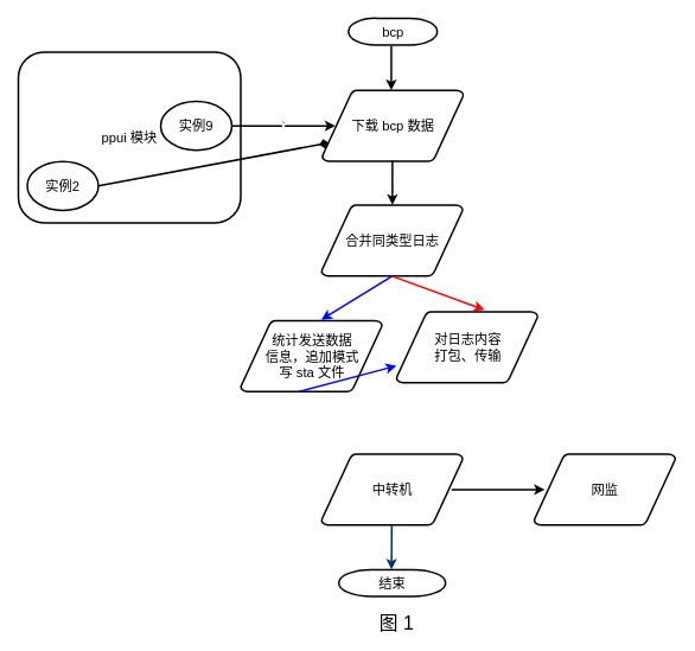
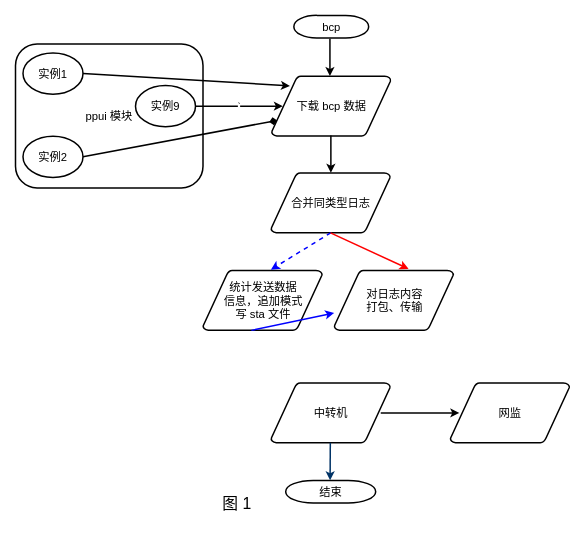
  <mxCell id="0" />
  <mxCell id="1" parent="0" />
  <mxCell id="2" value="&lt;font style=&quot;font-size: 15px&quot;&gt;ppui 模块&lt;/font&gt;" style="rounded=1;whiteSpace=wrap;html=1;strokeWidth=2;" vertex="1" parent="1"><mxGeometry x="20" y="58" width="250" height="192" as="geometry" /></mxCell>
  <mxCell id="3" value="&lt;font style=&quot;font-size: 15px&quot;&gt;bcp&lt;/font&gt;" style="shape=mxgraph.flowchart.terminator;strokeWidth=2;gradientColor=none;gradientDirection=north;fontStyle=0;html=1;" vertex="1" parent="1"><mxGeometry x="391.13" y="20" width="99.75" height="30" as="geometry" /></mxCell>
  <mxCell id="4" value="&lt;font style=&quot;font-size: 15px&quot;&gt;下载 bcp 数据&lt;/font&gt;" style="shape=mxgraph.flowchart.data;strokeWidth=2;gradientColor=none;gradientDirection=north;fontStyle=0;html=1;" vertex="1" parent="1"><mxGeometry x="361.5" y="101" width="159" height="80" as="geometry" /></mxCell>
  <mxCell id="5" value="&lt;font style=&quot;font-size: 15px&quot;&gt;结束&lt;/font&gt;" style="shape=mxgraph.flowchart.terminator;strokeWidth=2;gradientColor=none;gradientDirection=north;fontStyle=0;html=1;" vertex="1" parent="1"><mxGeometry x="380.25" y="640" width="120" height="30" as="geometry" /></mxCell>
  <mxCell id="6" value="" style="edgeStyle=orthogonalEdgeStyle;rounded=0;orthogonalLoop=1;jettySize=auto;html=1;strokeWidth=2;" edge="1" parent="1"><mxGeometry relative="1" as="geometry"><mxPoint x="439.25" y="51" as="sourcePoint" /><mxPoint x="439.25" y="101" as="targetPoint" /></mxGeometry></mxCell>
+ <mxCell id="7" value="&lt;font style=&quot;font-size: 15px&quot;&gt;实例1&lt;/font&gt;" style="ellipse;whiteSpace=wrap;html=1;strokeWidth=2;" vertex="1" parent="1"><mxGeometry x="30" y="70" width="80" height="55" as="geometry" /></mxCell>
  <mxCell id="8" value="&lt;font style=&quot;font-size: 15px&quot;&gt;实例2&lt;/font&gt;" style="ellipse;whiteSpace=wrap;html=1;strokeWidth=2;" vertex="1" parent="1"><mxGeometry x="30" y="181" width="80" height="55" as="geometry" /></mxCell>
  <mxCell id="9" value="&lt;font style=&quot;font-size: 15px&quot;&gt;实例9&lt;/font&gt;" style="ellipse;whiteSpace=wrap;html=1;strokeWidth=2;" vertex="1" parent="1"><mxGeometry x="180" y="113.5" width="80" height="55" as="geometry" /></mxCell>
+ <mxCell id="10" value="" style="endArrow=classic;html=1;exitX=1;exitY=0.5;exitDx=0;exitDy=0;entryX=0.154;entryY=0.163;entryDx=0;entryDy=0;entryPerimeter=0;strokeWidth=2;" edge="1" parent="1" source="7" target="4"><mxGeometry width="50" height="50" relative="1" as="geometry"><mxPoint x="260" y="70" as="sourcePoint" /><mxPoint x="310" y="20" as="targetPoint" /></mxGeometry></mxCell>
  <mxCell id="11" value="`" style="endArrow=classic;html=1;exitX=1;exitY=0.5;exitDx=0;exitDy=0;strokeWidth=2;entryX=0.095;entryY=0.5;entryDx=0;entryDy=0;entryPerimeter=0;" edge="1" parent="1" source="9" target="4"><mxGeometry width="50" height="50" relative="1" as="geometry"><mxPoint x="240.06" y="181" as="sourcePoint" /><mxPoint x="370" y="145" as="targetPoint" /></mxGeometry></mxCell>
  <mxCell id="12" value="&lt;font style=&quot;font-size: 15px&quot;&gt;合并同类型日志&lt;/font&gt;" style="shape=mxgraph.flowchart.data;strokeWidth=2;gradientColor=none;gradientDirection=north;fontStyle=0;html=1;" vertex="1" parent="1"><mxGeometry x="360.75" y="230" width="159" height="80" as="geometry" /></mxCell>
  <mxCell id="13" value="" style="edgeStyle=orthogonalEdgeStyle;rounded=0;orthogonalLoop=1;jettySize=auto;html=1;strokeWidth=2;" edge="1" parent="1"><mxGeometry relative="1" as="geometry"><mxPoint x="440.5" y="180" as="sourcePoint" /><mxPoint x="440.5" y="230" as="targetPoint" /></mxGeometry></mxCell>
- <mxCell id="14" value="&lt;font style=&quot;font-size: 15px&quot;&gt;对日志内容&lt;br&gt;打包、传输&lt;/font&gt;" style="shape=mxgraph.flowchart.data;strokeWidth=2;gradientColor=none;gradientDirection=north;fontStyle=0;html=1;" vertex="1" parent="1"><mxGeometry x="445" y="350" width="159" height="80" as="geometry" /></mxCell>
+ <mxCell id="14" value="&lt;font style=&quot;font-size: 15px&quot;&gt;对日志内容&lt;br&gt;打包、传输&lt;/font&gt;" style="shape=mxgraph.flowchart.data;strokeWidth=2;gradientColor=none;gradientDirection=north;fontStyle=0;html=1;" vertex="1" parent="1"><mxGeometry x="445" y="360" width="159" height="80" as="geometry" /></mxCell>
  <mxCell id="15" value="&lt;font style=&quot;font-size: 15px&quot;&gt;中转机&lt;/font&gt;" style="shape=mxgraph.flowchart.data;strokeWidth=2;gradientColor=none;gradientDirection=north;fontStyle=0;html=1;" vertex="1" parent="1"><mxGeometry x="360.75" y="510" width="159" height="80" as="geometry" /></mxCell>
  <mxCell id="16" value="" style="edgeStyle=elbowEdgeStyle;elbow=vertical;fontStyle=1;strokeColor=#003366;strokeWidth=2;html=1;" edge="1" parent="1"><mxGeometry x="179.49" y="-1245" width="100" height="100" as="geometry"><mxPoint x="439.74" y="590" as="sourcePoint" /><mxPoint x="439.49" y="640" as="targetPoint" /><Array as="points"><mxPoint x="439.99" y="590" /></Array></mxGeometry></mxCell>
  <mxCell id="17" value="" style="endArrow=diamond;html=1;exitX=1;exitY=0.5;exitDx=0;exitDy=0;entryX=0.047;entryY=0.738;entryDx=0;entryDy=0;entryPerimeter=0;strokeWidth=2;" edge="1" parent="1" source="8" target="4"><mxGeometry width="50" height="50" relative="1" as="geometry"><mxPoint x="140" y="107.5" as="sourcePoint" /><mxPoint x="389.944" y="143" as="targetPoint" /></mxGeometry></mxCell>
  <mxCell id="18" value="&lt;font style=&quot;font-size: 15px&quot;&gt;统计发送数据&lt;br&gt;信息，追加模式&lt;br&gt;写 sta 文件&lt;/font&gt;" style="shape=mxgraph.flowchart.data;strokeWidth=2;gradientColor=none;gradientDirection=north;fontStyle=0;html=1;" vertex="1" parent="1"><mxGeometry x="270" y="360" width="159" height="80" as="geometry" /></mxCell>
- <mxCell id="19" value="" style="endArrow=classic;html=1;exitX=0.5;exitY=1;exitDx=0;exitDy=0;exitPerimeter=0;entryX=0.569;entryY=-0.012;entryDx=0;entryDy=0;entryPerimeter=0;strokeColor=#0000FF;strokeWidth=2;" edge="1" parent="1" source="12" target="18"><mxGeometry width="50" height="50" relative="1" as="geometry"><mxPoint x="370" y="380" as="sourcePoint" /><mxPoint x="420" y="330" as="targetPoint" /></mxGeometry></mxCell>
+ <mxCell id="19" value="" style="endArrow=classic;html=1;exitX=0.5;exitY=1;exitDx=0;exitDy=0;exitPerimeter=0;entryX=0.569;entryY=-0.012;entryDx=0;entryDy=0;entryPerimeter=0;strokeColor=#0000FF;strokeWidth=2;dashed=1;" edge="1" parent="1" source="12" target="18"><mxGeometry width="50" height="50" relative="1" as="geometry"><mxPoint x="370" y="380" as="sourcePoint" /><mxPoint x="420" y="330" as="targetPoint" /></mxGeometry></mxCell>
  <mxCell id="20" value="" style="endArrow=classic;html=1;entryX=0.623;entryY=-0.025;entryDx=0;entryDy=0;entryPerimeter=0;strokeColor=#FF0000;strokeWidth=2;" edge="1" parent="1" target="14"><mxGeometry width="50" height="50" relative="1" as="geometry"><mxPoint x="440" y="310" as="sourcePoint" /><mxPoint x="470" y="350" as="targetPoint" /></mxGeometry></mxCell>
  <mxCell id="21" value="" style="endArrow=classic;html=1;exitX=0.406;exitY=1;exitDx=0;exitDy=0;exitPerimeter=0;strokeColor=#0000FF;strokeWidth=2;" edge="1" parent="1" source="18" target="14"><mxGeometry width="50" height="50" relative="1" as="geometry"><mxPoint x="430" y="580" as="sourcePoint" /><mxPoint x="430" y="540" as="targetPoint" /></mxGeometry></mxCell>
  <mxCell id="22" value="&lt;font style=&quot;font-size: 15px&quot;&gt;网监&lt;/font&gt;" style="shape=mxgraph.flowchart.data;strokeWidth=2;gradientColor=none;gradientDirection=north;fontStyle=0;html=1;" vertex="1" parent="1"><mxGeometry x="599.75" y="510" width="159" height="80" as="geometry" /></mxCell>
  <mxCell id="23" value="" style="edgeStyle=orthogonalEdgeStyle;rounded=0;orthogonalLoop=1;jettySize=auto;html=1;strokeWidth=2;entryX=0.095;entryY=0.5;entryDx=0;entryDy=0;entryPerimeter=0;" edge="1" parent="1"><mxGeometry relative="1" as="geometry"><mxPoint x="507" y="550" as="sourcePoint" /><mxPoint x="611.855" y="550" as="targetPoint" /></mxGeometry></mxCell>
- <mxCell id="24" value="图 1" style="text;html=1;strokeColor=none;fillColor=none;align=center;verticalAlign=middle;whiteSpace=wrap;rounded=0;fontSize=21;" vertex="1" parent="1"><mxGeometry x="421" y="690" width="49" height="20" as="geometry" /></mxCell>
+ <mxCell id="24" value="图 1" style="text;html=1;strokeColor=none;fillColor=none;align=center;verticalAlign=middle;whiteSpace=wrap;rounded=0;fontSize=21;" vertex="1" parent="1"><mxGeometry x="291" y="660" width="49" height="20" as="geometry" /></mxCell>
